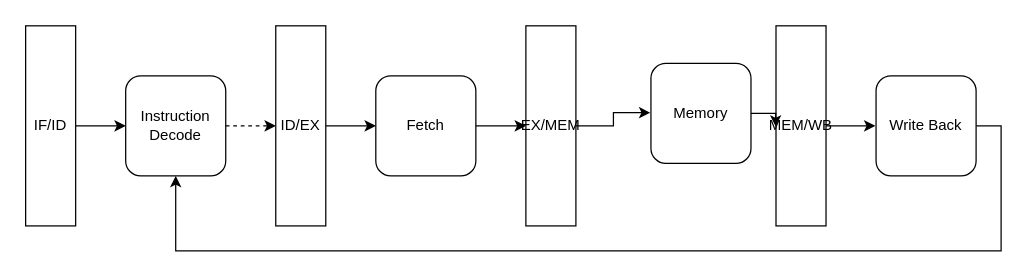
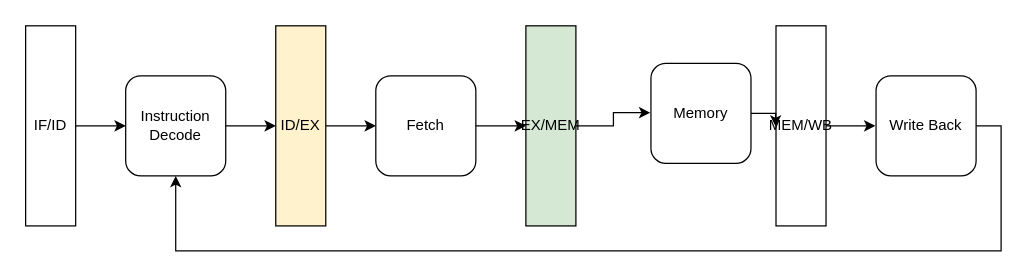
  <mxCell id="0" />
  <mxCell id="1" parent="0" />
- <mxCell id="2" style="edgeStyle=orthogonalEdgeStyle;rounded=0;orthogonalLoop=1;jettySize=auto;html=1;exitX=1;exitY=0.5;exitDx=0;exitDy=0;entryX=0;entryY=0.5;entryDx=0;entryDy=0;dashed=1;" edge="1" parent="1" source="3" target="11"><mxGeometry relative="1" as="geometry" /></mxCell>
+ <mxCell id="2" style="edgeStyle=orthogonalEdgeStyle;rounded=0;orthogonalLoop=1;jettySize=auto;html=1;exitX=1;exitY=0.5;exitDx=0;exitDy=0;entryX=0;entryY=0.5;entryDx=0;entryDy=0;" edge="1" parent="1" source="3" target="11"><mxGeometry relative="1" as="geometry" /></mxCell>
  <mxCell id="3" value="Instruction Decode" style="rounded=1;whiteSpace=wrap;html=1;" vertex="1" parent="1"><mxGeometry x="100" y="60" width="80" height="80" as="geometry" /></mxCell>
  <mxCell id="4" value="Memory" style="rounded=1;whiteSpace=wrap;html=1;" vertex="1" parent="1"><mxGeometry x="520" y="50" width="80" height="80" as="geometry" /></mxCell>
  <mxCell id="5" style="edgeStyle=orthogonalEdgeStyle;rounded=0;orthogonalLoop=1;jettySize=auto;html=1;exitX=1;exitY=0.5;exitDx=0;exitDy=0;entryX=0.5;entryY=1;entryDx=0;entryDy=0;" edge="1" parent="1" source="6" target="3"><mxGeometry relative="1" as="geometry"><Array as="points"><mxPoint x="800" y="100" /><mxPoint x="800" y="200" /><mxPoint x="140" y="200" /></Array></mxGeometry></mxCell>
  <mxCell id="6" value="Write Back" style="rounded=1;whiteSpace=wrap;html=1;" vertex="1" parent="1"><mxGeometry x="700" y="60" width="80" height="80" as="geometry" /></mxCell>
  <mxCell id="7" style="edgeStyle=orthogonalEdgeStyle;rounded=0;orthogonalLoop=1;jettySize=auto;html=1;exitX=1;exitY=0.5;exitDx=0;exitDy=0;entryX=0;entryY=0.5;entryDx=0;entryDy=0;" edge="1" parent="1" source="8" target="3"><mxGeometry relative="1" as="geometry" /></mxCell>
  <mxCell id="8" value="IF/ID" style="rounded=0;whiteSpace=wrap;html=1;" vertex="1" parent="1"><mxGeometry x="20" y="20" width="40" height="160" as="geometry" /></mxCell>
  <mxCell id="9" value="Fetch" style="rounded=1;whiteSpace=wrap;html=1;" vertex="1" parent="1"><mxGeometry x="300" y="60" width="80" height="80" as="geometry" /></mxCell>
  <mxCell id="10" style="edgeStyle=orthogonalEdgeStyle;rounded=0;orthogonalLoop=1;jettySize=auto;html=1;exitX=1;exitY=0.5;exitDx=0;exitDy=0;entryX=0;entryY=0.5;entryDx=0;entryDy=0;" edge="1" parent="1" source="11" target="9"><mxGeometry relative="1" as="geometry" /></mxCell>
- <mxCell id="11" value="ID/EX" style="rounded=0;whiteSpace=wrap;html=1;" vertex="1" parent="1"><mxGeometry x="220" y="20" width="40" height="160" as="geometry" /></mxCell>
- <mxCell id="12" value="EX/MEM" style="rounded=0;whiteSpace=wrap;html=1;" vertex="1" parent="1"><mxGeometry x="420" y="20" width="40" height="160" as="geometry" /></mxCell>
+ <mxCell id="11" value="ID/EX" style="rounded=0;whiteSpace=wrap;html=1;fillColor=#fff2cc;" vertex="1" parent="1"><mxGeometry x="220" y="20" width="40" height="160" as="geometry" /></mxCell>
+ <mxCell id="12" value="EX/MEM" style="rounded=0;whiteSpace=wrap;html=1;fillColor=#d5e8d4;" vertex="1" parent="1"><mxGeometry x="420" y="20" width="40" height="160" as="geometry" /></mxCell>
  <mxCell id="13" value="MEM/WB" style="rounded=0;whiteSpace=wrap;html=1;" vertex="1" parent="1"><mxGeometry x="620" y="20" width="40" height="160" as="geometry" /></mxCell>
  <mxCell id="14" style="edgeStyle=orthogonalEdgeStyle;rounded=0;orthogonalLoop=1;jettySize=auto;html=1;exitX=1;exitY=0.5;exitDx=0;exitDy=0;" edge="1" parent="1" source="9"><mxGeometry relative="1" as="geometry"><mxPoint x="420" y="100" as="targetPoint" /></mxGeometry></mxCell>
  <mxCell id="15" style="edgeStyle=orthogonalEdgeStyle;rounded=0;orthogonalLoop=1;jettySize=auto;html=1;exitX=1;exitY=0.5;exitDx=0;exitDy=0;entryX=-0.007;entryY=0.493;entryDx=0;entryDy=0;entryPerimeter=0;" edge="1" parent="1" source="12" target="4"><mxGeometry relative="1" as="geometry" /></mxCell>
  <mxCell id="16" style="edgeStyle=orthogonalEdgeStyle;rounded=0;orthogonalLoop=1;jettySize=auto;html=1;exitX=1;exitY=0.5;exitDx=0;exitDy=0;entryX=-0.008;entryY=0.503;entryDx=0;entryDy=0;entryPerimeter=0;" edge="1" parent="1" source="4" target="13"><mxGeometry relative="1" as="geometry" /></mxCell>
  <mxCell id="17" style="edgeStyle=orthogonalEdgeStyle;rounded=0;orthogonalLoop=1;jettySize=auto;html=1;exitX=1;exitY=0.5;exitDx=0;exitDy=0;entryX=-0.007;entryY=0.498;entryDx=0;entryDy=0;entryPerimeter=0;" edge="1" parent="1" source="13" target="6"><mxGeometry relative="1" as="geometry" /></mxCell>
